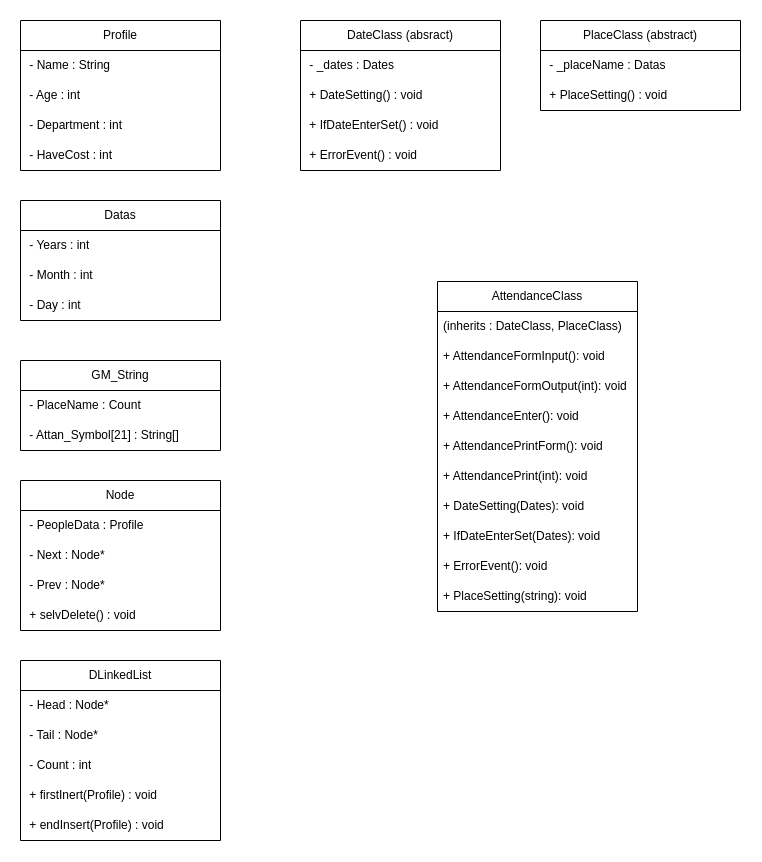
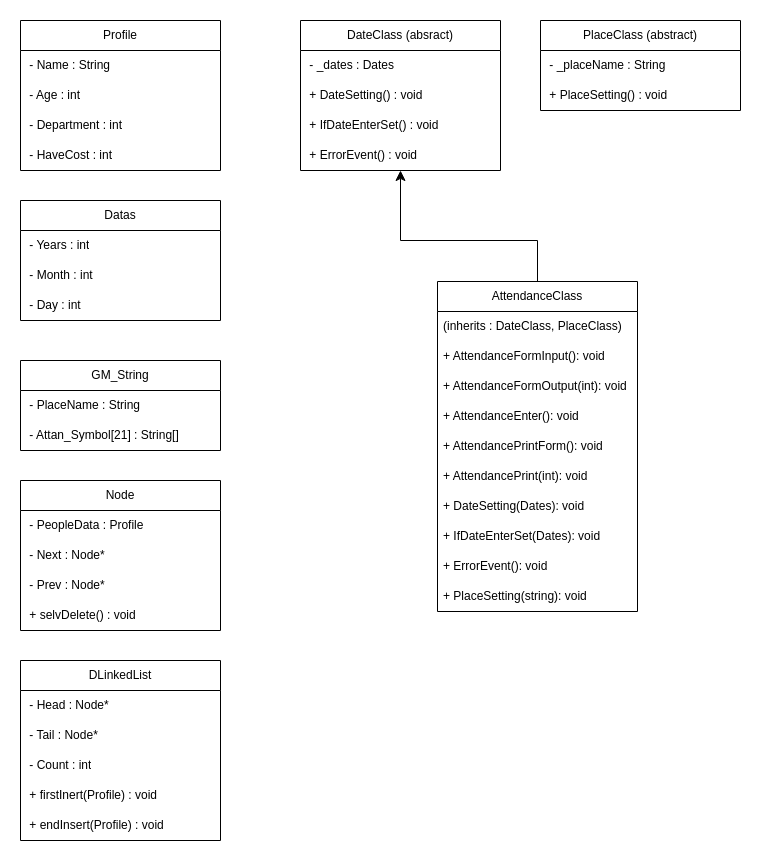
  <mxCell id="0" />
  <mxCell id="1" parent="0" />
  <mxCell id="2" value="Profile" style="swimlane;fontStyle=0;childLayout=stackLayout;horizontal=1;startSize=30;horizontalStack=0;resizeParent=1;resizeParentMax=0;resizeLast=0;collapsible=1;marginBottom=0;whiteSpace=wrap;html=1;fontColor=light-dark(#000000,#6B6B6B);" vertex="1" parent="1"><mxGeometry x="20" y="20" width="200" height="150" as="geometry"><mxRectangle x="40" y="60" width="60" height="30" as="alternateBounds" /></mxGeometry></mxCell>
  <mxCell id="3" value="&amp;nbsp;- Name : String" style="text;align=left;verticalAlign=middle;spacingLeft=4;spacingRight=4;overflow=hidden;points=[[0,0.5],[1,0.5]];portConstraint=eastwest;rotatable=0;whiteSpace=wrap;html=1;fontColor=light-dark(#000000,#6B6B6B);" vertex="1" parent="2"><mxGeometry y="30" width="200" height="30" as="geometry" /></mxCell>
  <mxCell id="4" value="&amp;nbsp;- Age : int" style="text;align=left;verticalAlign=middle;spacingLeft=4;spacingRight=4;overflow=hidden;points=[[0,0.5],[1,0.5]];portConstraint=eastwest;rotatable=0;whiteSpace=wrap;html=1;fontColor=light-dark(#000000,#6B6B6B);" vertex="1" parent="2"><mxGeometry y="60" width="200" height="30" as="geometry" /></mxCell>
  <mxCell id="5" value="&amp;nbsp;- Department : int" style="text;align=left;verticalAlign=middle;spacingLeft=4;spacingRight=4;overflow=hidden;points=[[0,0.5],[1,0.5]];portConstraint=eastwest;rotatable=0;whiteSpace=wrap;html=1;fontColor=light-dark(#000000,#6B6B6B);" vertex="1" parent="2"><mxGeometry y="90" width="200" height="30" as="geometry" /></mxCell>
  <mxCell id="6" value="&amp;nbsp;- HaveCost : int" style="text;align=left;verticalAlign=middle;spacingLeft=4;spacingRight=4;overflow=hidden;points=[[0,0.5],[1,0.5]];portConstraint=eastwest;rotatable=0;whiteSpace=wrap;html=1;fontColor=light-dark(#000000,#6B6B6B);" vertex="1" parent="2"><mxGeometry y="120" width="200" height="30" as="geometry" /></mxCell>
  <mxCell id="7" value="Datas" style="swimlane;fontStyle=0;childLayout=stackLayout;horizontal=1;startSize=30;horizontalStack=0;resizeParent=1;resizeParentMax=0;resizeLast=0;collapsible=1;marginBottom=0;whiteSpace=wrap;html=1;fontColor=light-dark(#000000,#6B6B6B);" vertex="1" parent="1"><mxGeometry x="20" y="200" width="200" height="120" as="geometry" /></mxCell>
  <mxCell id="8" value="&amp;nbsp;- Years : int" style="text;align=left;verticalAlign=middle;spacingLeft=4;spacingRight=4;overflow=hidden;points=[[0,0.5],[1,0.5]];portConstraint=eastwest;rotatable=0;whiteSpace=wrap;html=1;fontColor=light-dark(#000000,#6B6B6B);" vertex="1" parent="7"><mxGeometry y="30" width="200" height="30" as="geometry" /></mxCell>
  <mxCell id="9" value="&amp;nbsp;- Month : int" style="text;align=left;verticalAlign=middle;spacingLeft=4;spacingRight=4;overflow=hidden;points=[[0,0.5],[1,0.5]];portConstraint=eastwest;rotatable=0;whiteSpace=wrap;html=1;fontColor=light-dark(#000000,#6B6B6B);" vertex="1" parent="7"><mxGeometry y="60" width="200" height="30" as="geometry" /></mxCell>
  <mxCell id="10" value="&amp;nbsp;- Day : int" style="text;align=left;verticalAlign=middle;spacingLeft=4;spacingRight=4;overflow=hidden;points=[[0,0.5],[1,0.5]];portConstraint=eastwest;rotatable=0;whiteSpace=wrap;html=1;fontColor=light-dark(#000000,#6B6B6B);" vertex="1" parent="7"><mxGeometry y="90" width="200" height="30" as="geometry" /></mxCell>
  <mxCell id="11" value="GM_String" style="swimlane;fontStyle=0;childLayout=stackLayout;horizontal=1;startSize=30;horizontalStack=0;resizeParent=1;resizeParentMax=0;resizeLast=0;collapsible=1;marginBottom=0;whiteSpace=wrap;html=1;fontColor=light-dark(#000000,#6B6B6B);" vertex="1" parent="1"><mxGeometry x="20" y="360" width="200" height="90" as="geometry" /></mxCell>
- <mxCell id="12" value="&amp;nbsp;- PlaceName : Count" style="text;align=left;verticalAlign=middle;spacingLeft=4;spacingRight=4;overflow=hidden;points=[[0,0.5],[1,0.5]];portConstraint=eastwest;rotatable=0;whiteSpace=wrap;html=1;fontColor=light-dark(#000000,#6B6B6B);" vertex="1" parent="11"><mxGeometry y="30" width="200" height="30" as="geometry" /></mxCell>
+ <mxCell id="12" value="&amp;nbsp;- PlaceName : String" style="text;align=left;verticalAlign=middle;spacingLeft=4;spacingRight=4;overflow=hidden;points=[[0,0.5],[1,0.5]];portConstraint=eastwest;rotatable=0;whiteSpace=wrap;html=1;fontColor=light-dark(#000000,#6B6B6B);" vertex="1" parent="11"><mxGeometry y="30" width="200" height="30" as="geometry" /></mxCell>
  <mxCell id="13" value="&amp;nbsp;- Attan_Symbol[21] : String[]" style="text;align=left;verticalAlign=middle;spacingLeft=4;spacingRight=4;overflow=hidden;points=[[0,0.5],[1,0.5]];portConstraint=eastwest;rotatable=0;whiteSpace=wrap;html=1;fontColor=light-dark(#000000,#6B6B6B);" vertex="1" parent="11"><mxGeometry y="60" width="200" height="30" as="geometry" /></mxCell>
  <mxCell id="14" value="Node" style="swimlane;fontStyle=0;childLayout=stackLayout;horizontal=1;startSize=30;horizontalStack=0;resizeParent=1;resizeParentMax=0;resizeLast=0;collapsible=1;marginBottom=0;whiteSpace=wrap;html=1;fontColor=light-dark(#000000,#6B6B6B);" vertex="1" parent="1"><mxGeometry x="20" y="480" width="200" height="150" as="geometry" /></mxCell>
  <mxCell id="15" value="&amp;nbsp;- PeopleData : Profile" style="text;align=left;verticalAlign=middle;spacingLeft=4;spacingRight=4;overflow=hidden;points=[[0,0.5],[1,0.5]];portConstraint=eastwest;rotatable=0;whiteSpace=wrap;html=1;fontColor=light-dark(#000000,#6B6B6B);" vertex="1" parent="14"><mxGeometry y="30" width="200" height="30" as="geometry" /></mxCell>
  <mxCell id="16" value="&amp;nbsp;- Next : Node*" style="text;align=left;verticalAlign=middle;spacingLeft=4;spacingRight=4;overflow=hidden;points=[[0,0.5],[1,0.5]];portConstraint=eastwest;rotatable=0;whiteSpace=wrap;html=1;fontColor=light-dark(#000000,#6B6B6B);" vertex="1" parent="14"><mxGeometry y="60" width="200" height="30" as="geometry" /></mxCell>
  <mxCell id="17" value="&amp;nbsp;- Prev : Node*" style="text;align=left;verticalAlign=middle;spacingLeft=4;spacingRight=4;overflow=hidden;points=[[0,0.5],[1,0.5]];portConstraint=eastwest;rotatable=0;whiteSpace=wrap;html=1;fontColor=light-dark(#000000,#6B6B6B);" vertex="1" parent="14"><mxGeometry y="90" width="200" height="30" as="geometry" /></mxCell>
  <mxCell id="18" value="&amp;nbsp;+ selvDelete() : void" style="text;align=left;verticalAlign=middle;spacingLeft=4;spacingRight=4;overflow=hidden;points=[[0,0.5],[1,0.5]];portConstraint=eastwest;rotatable=0;whiteSpace=wrap;html=1;fontColor=light-dark(#000000,#6B6B6B);" vertex="1" parent="14"><mxGeometry y="120" width="200" height="30" as="geometry" /></mxCell>
  <mxCell id="19" value="DLinkedList" style="swimlane;fontStyle=0;childLayout=stackLayout;horizontal=1;startSize=30;horizontalStack=0;resizeParent=1;resizeParentMax=0;resizeLast=0;collapsible=1;marginBottom=0;whiteSpace=wrap;html=1;fontColor=light-dark(#000000,#6B6B6B);" vertex="1" parent="1"><mxGeometry x="20" y="660" width="200" height="180" as="geometry" /></mxCell>
  <mxCell id="20" value="&amp;nbsp;- Head : Node*" style="text;align=left;verticalAlign=middle;spacingLeft=4;spacingRight=4;overflow=hidden;points=[[0,0.5],[1,0.5]];portConstraint=eastwest;rotatable=0;whiteSpace=wrap;html=1;fontColor=light-dark(#000000,#6B6B6B);" vertex="1" parent="19"><mxGeometry y="30" width="200" height="30" as="geometry" /></mxCell>
  <mxCell id="21" value="&amp;nbsp;- Tail : Node*" style="text;align=left;verticalAlign=middle;spacingLeft=4;spacingRight=4;overflow=hidden;points=[[0,0.5],[1,0.5]];portConstraint=eastwest;rotatable=0;whiteSpace=wrap;html=1;fontColor=light-dark(#000000,#6B6B6B);" vertex="1" parent="19"><mxGeometry y="60" width="200" height="30" as="geometry" /></mxCell>
  <mxCell id="22" value="&amp;nbsp;- Count : int" style="text;align=left;verticalAlign=middle;spacingLeft=4;spacingRight=4;overflow=hidden;points=[[0,0.5],[1,0.5]];portConstraint=eastwest;rotatable=0;whiteSpace=wrap;html=1;fontColor=light-dark(#000000,#6B6B6B);" vertex="1" parent="19"><mxGeometry y="90" width="200" height="30" as="geometry" /></mxCell>
  <mxCell id="23" value="&amp;nbsp;+ firstInert(Profile) : void&lt;span style=&quot;white-space: pre;&quot;&gt;&#09;&lt;/span&gt;" style="text;align=left;verticalAlign=middle;spacingLeft=4;spacingRight=4;overflow=hidden;points=[[0,0.5],[1,0.5]];portConstraint=eastwest;rotatable=0;whiteSpace=wrap;html=1;fontColor=light-dark(#000000,#6B6B6B);" vertex="1" parent="19"><mxGeometry y="120" width="200" height="30" as="geometry" /></mxCell>
  <mxCell id="24" value="&amp;nbsp;+ endInsert(Profile) : void&lt;span style=&quot;white-space: pre;&quot;&gt;&#09;&lt;/span&gt;" style="text;align=left;verticalAlign=middle;spacingLeft=4;spacingRight=4;overflow=hidden;points=[[0,0.5],[1,0.5]];portConstraint=eastwest;rotatable=0;whiteSpace=wrap;html=1;fontColor=light-dark(#000000,#6B6B6B);" vertex="1" parent="19"><mxGeometry y="150" width="200" height="30" as="geometry" /></mxCell>
  <mxCell id="25" value="DateClass (absract)" style="swimlane;fontStyle=0;childLayout=stackLayout;horizontal=1;startSize=30;horizontalStack=0;resizeParent=1;resizeParentMax=0;resizeLast=0;collapsible=1;marginBottom=0;whiteSpace=wrap;html=1;fontColor=light-dark(#000000,#6B6B6B);" vertex="1" parent="1"><mxGeometry x="300" y="20" width="200" height="150" as="geometry" /></mxCell>
  <mxCell id="26" value="&amp;nbsp;- _dates : Dates" style="text;align=left;verticalAlign=middle;spacingLeft=4;spacingRight=4;overflow=hidden;points=[[0,0.5],[1,0.5]];portConstraint=eastwest;rotatable=0;whiteSpace=wrap;html=1;fontColor=light-dark(#000000,#6B6B6B);" vertex="1" parent="25"><mxGeometry y="30" width="200" height="30" as="geometry" /></mxCell>
  <mxCell id="27" value="&amp;nbsp;+ DateSetting() : void" style="text;align=left;verticalAlign=middle;spacingLeft=4;spacingRight=4;overflow=hidden;points=[[0,0.5],[1,0.5]];portConstraint=eastwest;rotatable=0;whiteSpace=wrap;html=1;fontColor=light-dark(#000000,#6B6B6B);" vertex="1" parent="25"><mxGeometry y="60" width="200" height="30" as="geometry" /></mxCell>
  <mxCell id="28" value="&amp;nbsp;+ IfDateEnterSet() : void" style="text;align=left;verticalAlign=middle;spacingLeft=4;spacingRight=4;overflow=hidden;points=[[0,0.5],[1,0.5]];portConstraint=eastwest;rotatable=0;whiteSpace=wrap;html=1;fontColor=light-dark(#000000,#6B6B6B);" vertex="1" parent="25"><mxGeometry y="90" width="200" height="30" as="geometry" /></mxCell>
  <mxCell id="29" value="&amp;nbsp;+ ErrorEvent() : void" style="text;align=left;verticalAlign=middle;spacingLeft=4;spacingRight=4;overflow=hidden;points=[[0,0.5],[1,0.5]];portConstraint=eastwest;rotatable=0;whiteSpace=wrap;html=1;fontColor=light-dark(#000000,#6B6B6B);" vertex="1" parent="25"><mxGeometry y="120" width="200" height="30" as="geometry" /></mxCell>
  <mxCell id="30" value="PlaceClass (abstract)" style="swimlane;fontStyle=0;childLayout=stackLayout;horizontal=1;startSize=30;horizontalStack=0;resizeParent=1;resizeParentMax=0;resizeLast=0;collapsible=1;marginBottom=0;whiteSpace=wrap;html=1;fontColor=light-dark(#000000,#6B6B6B);" vertex="1" parent="1"><mxGeometry x="540" y="20" width="200" height="90" as="geometry" /></mxCell>
- <mxCell id="31" value="&amp;nbsp;- _placeName : Datas" style="text;align=left;verticalAlign=middle;spacingLeft=4;spacingRight=4;overflow=hidden;points=[[0,0.5],[1,0.5]];portConstraint=eastwest;rotatable=0;whiteSpace=wrap;html=1;fontColor=light-dark(#000000,#6B6B6B);" vertex="1" parent="30"><mxGeometry y="30" width="200" height="30" as="geometry" /></mxCell>
+ <mxCell id="31" value="&amp;nbsp;- _placeName : String" style="text;align=left;verticalAlign=middle;spacingLeft=4;spacingRight=4;overflow=hidden;points=[[0,0.5],[1,0.5]];portConstraint=eastwest;rotatable=0;whiteSpace=wrap;html=1;fontColor=light-dark(#000000,#6B6B6B);" vertex="1" parent="30"><mxGeometry y="30" width="200" height="30" as="geometry" /></mxCell>
  <mxCell id="32" value="&amp;nbsp;+ PlaceSetting() : void" style="text;align=left;verticalAlign=middle;spacingLeft=4;spacingRight=4;overflow=hidden;points=[[0,0.5],[1,0.5]];portConstraint=eastwest;rotatable=0;whiteSpace=wrap;html=1;fontColor=light-dark(#000000,#6B6B6B);" vertex="1" parent="30"><mxGeometry y="60" width="200" height="30" as="geometry" /></mxCell>
  <mxCell id="33" value="AttendanceClass" style="swimlane;fontStyle=0;childLayout=stackLayout;horizontal=1;startSize=30;horizontalStack=0;resizeParent=1;resizeParentMax=0;resizeLast=0;collapsible=1;marginBottom=0;whiteSpace=wrap;html=1;fontColor=light-dark(#000000,#6B6B6B);" vertex="1" parent="1"><mxGeometry x="437" y="281" width="200" height="330" as="geometry" /></mxCell>
  <mxCell id="34" value="(inherits : DateClass, PlaceClass)" style="text;align=left;verticalAlign=middle;spacingLeft=4;spacingRight=4;overflow=hidden;points=[[0,0.5],[1,0.5]];portConstraint=eastwest;rotatable=0;whiteSpace=wrap;html=1;fontColor=light-dark(#000000,#6B6B6B);" vertex="1" parent="33"><mxGeometry y="30" width="200" height="30" as="geometry" /></mxCell>
  <mxCell id="35" value="+ AttendanceFormInput(): void" style="text;align=left;verticalAlign=middle;spacingLeft=4;spacingRight=4;overflow=hidden;points=[[0,0.5],[1,0.5]];portConstraint=eastwest;rotatable=0;whiteSpace=wrap;html=1;fontColor=light-dark(#000000,#6B6B6B);" vertex="1" parent="33"><mxGeometry y="60" width="200" height="30" as="geometry" /></mxCell>
  <mxCell id="36" value="+ AttendanceFormOutput(int): void&lt;span style=&quot;white-space: pre;&quot;&gt;&#09;&lt;/span&gt;" style="text;align=left;verticalAlign=middle;spacingLeft=4;spacingRight=4;overflow=hidden;points=[[0,0.5],[1,0.5]];portConstraint=eastwest;rotatable=0;whiteSpace=wrap;html=1;fontColor=light-dark(#000000,#6B6B6B);" vertex="1" parent="33"><mxGeometry y="90" width="200" height="30" as="geometry" /></mxCell>
  <mxCell id="37" value="+ AttendanceEnter(): void" style="text;align=left;verticalAlign=middle;spacingLeft=4;spacingRight=4;overflow=hidden;points=[[0,0.5],[1,0.5]];portConstraint=eastwest;rotatable=0;whiteSpace=wrap;html=1;fontColor=light-dark(#000000,#6B6B6B);" vertex="1" parent="33"><mxGeometry y="120" width="200" height="30" as="geometry" /></mxCell>
  <mxCell id="38" value="+ AttendancePrintForm(): void&amp;nbsp;" style="text;align=left;verticalAlign=middle;spacingLeft=4;spacingRight=4;overflow=hidden;points=[[0,0.5],[1,0.5]];portConstraint=eastwest;rotatable=0;whiteSpace=wrap;html=1;fontColor=light-dark(#000000,#6B6B6B);" vertex="1" parent="33"><mxGeometry y="150" width="200" height="30" as="geometry" /></mxCell>
  <mxCell id="39" value="+ AttendancePrint(int): void&amp;nbsp;" style="text;align=left;verticalAlign=middle;spacingLeft=4;spacingRight=4;overflow=hidden;points=[[0,0.5],[1,0.5]];portConstraint=eastwest;rotatable=0;whiteSpace=wrap;html=1;fontColor=light-dark(#000000,#6B6B6B);" vertex="1" parent="33"><mxGeometry y="180" width="200" height="30" as="geometry" /></mxCell>
  <mxCell id="40" value="+ DateSetting(Dates): void&amp;nbsp;" style="text;align=left;verticalAlign=middle;spacingLeft=4;spacingRight=4;overflow=hidden;points=[[0,0.5],[1,0.5]];portConstraint=eastwest;rotatable=0;whiteSpace=wrap;html=1;fontColor=light-dark(#000000,#6B6B6B);" vertex="1" parent="33"><mxGeometry y="210" width="200" height="30" as="geometry" /></mxCell>
  <mxCell id="41" value="+ IfDateEnterSet(Dates): void" style="text;align=left;verticalAlign=middle;spacingLeft=4;spacingRight=4;overflow=hidden;points=[[0,0.5],[1,0.5]];portConstraint=eastwest;rotatable=0;whiteSpace=wrap;html=1;fontColor=light-dark(#000000,#6B6B6B);" vertex="1" parent="33"><mxGeometry y="240" width="200" height="30" as="geometry" /></mxCell>
  <mxCell id="42" value="+ ErrorEvent(): void" style="text;align=left;verticalAlign=middle;spacingLeft=4;spacingRight=4;overflow=hidden;points=[[0,0.5],[1,0.5]];portConstraint=eastwest;rotatable=0;whiteSpace=wrap;html=1;fontColor=light-dark(#000000,#6B6B6B);" vertex="1" parent="33"><mxGeometry y="270" width="200" height="30" as="geometry" /></mxCell>
  <mxCell id="43" value="+ PlaceSetting(string): void" style="text;align=left;verticalAlign=middle;spacingLeft=4;spacingRight=4;overflow=hidden;points=[[0,0.5],[1,0.5]];portConstraint=eastwest;rotatable=0;whiteSpace=wrap;html=1;fontColor=light-dark(#000000,#6B6B6B);" vertex="1" parent="33"><mxGeometry y="300" width="200" height="30" as="geometry" /></mxCell>
+ <mxCell id="44" value="" style="edgeStyle=elbowEdgeStyle;elbow=vertical;endArrow=classic;html=1;curved=0;rounded=0;endSize=8;startSize=8;fontSize=12;exitX=0.5;exitY=0;exitDx=0;exitDy=0;fontColor=light-dark(#000000,#6B6B6B);" edge="1" parent="1" source="33" target="25"><mxGeometry width="50" height="50" relative="1" as="geometry"><mxPoint x="560" y="300" as="sourcePoint" /><mxPoint x="610" y="250" as="targetPoint" /><Array as="points"><mxPoint x="540" y="240" /></Array></mxGeometry></mxCell>
